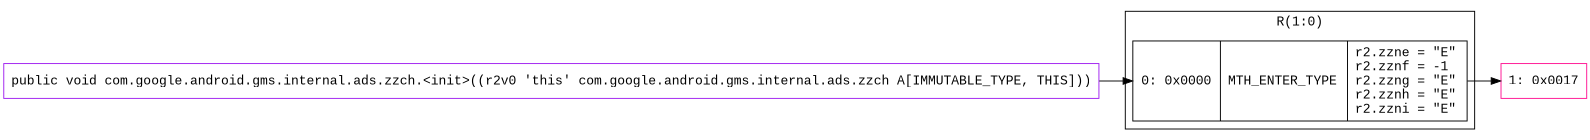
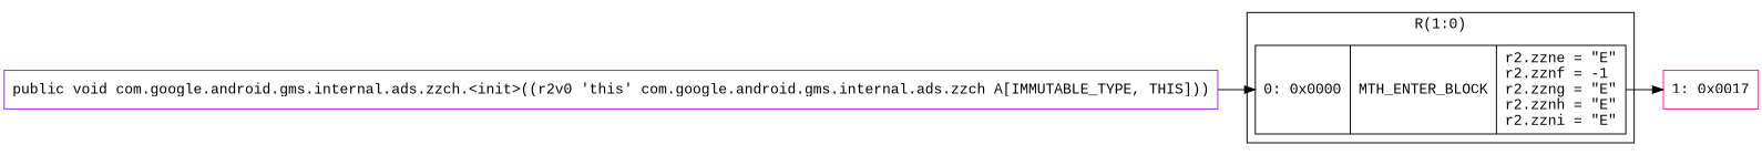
  digraph {
    rankdir=LR
    fontname="Liberation Mono"
    node [shape=record fontname="Liberation Mono"]
    edge [fontname="Liberation Mono"]
-   n1 [color=black label="{0\:\ 0x0000|MTH_ENTER_TYPE\l|r2.zzne = \"E\"\lr2.zznf = \-1\lr2.zzng = \"E\"\lr2.zznh = \"E\"\lr2.zzni = \"E\"\l}"]
+   n1 [color=black label="{0\:\ 0x0000|MTH_ENTER_BLOCK\l|r2.zzne = \"E\"\lr2.zznf = \-1\lr2.zzng = \"E\"\lr2.zznh = \"E\"\lr2.zzni = \"E\"\l}"]
    n2 [color=deeppink label="{1\:\ 0x0017}"]
    n3 [label="{public void com.google.android.gms.internal.ads.zzch.\<init\>((r2v0 'this' com.google.android.gms.internal.ads.zzch A[IMMUTABLE_TYPE, THIS])) }" color=purple]
    subgraph cluster_1 {
      label="R(1:0)"
      n1
    }
    n1 -> n2
    n3 -> n1
  }
